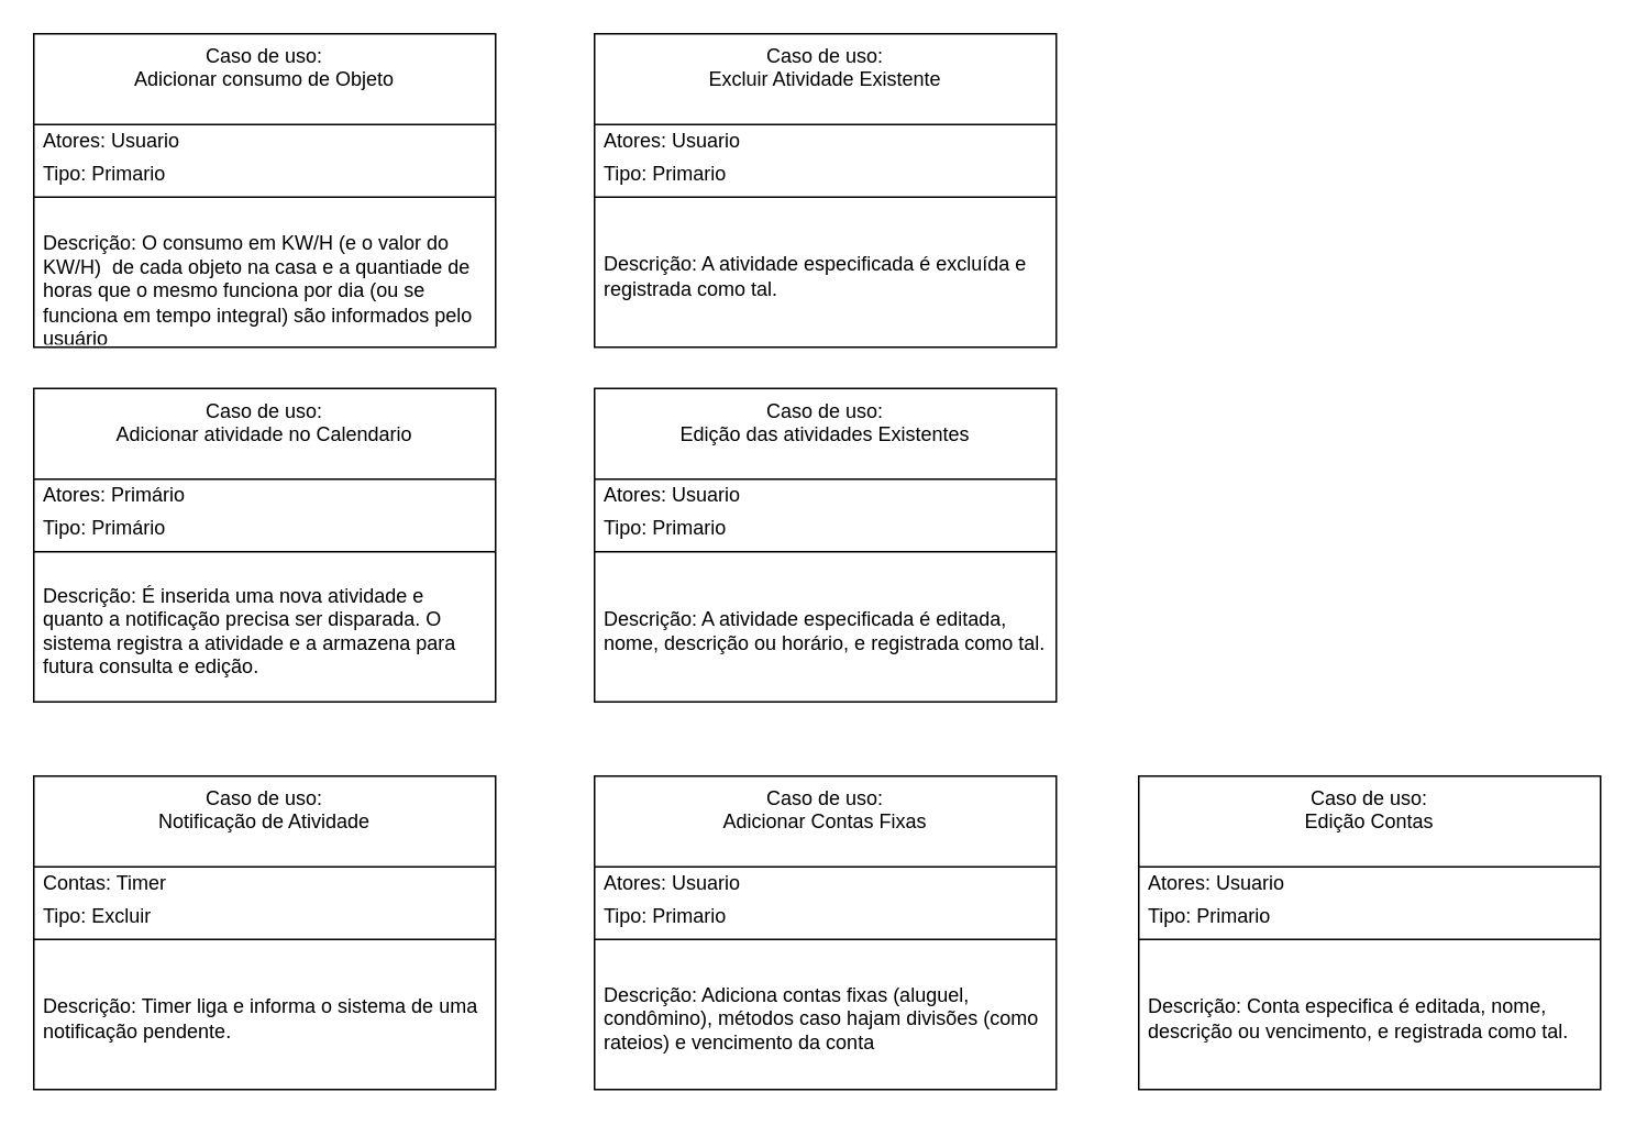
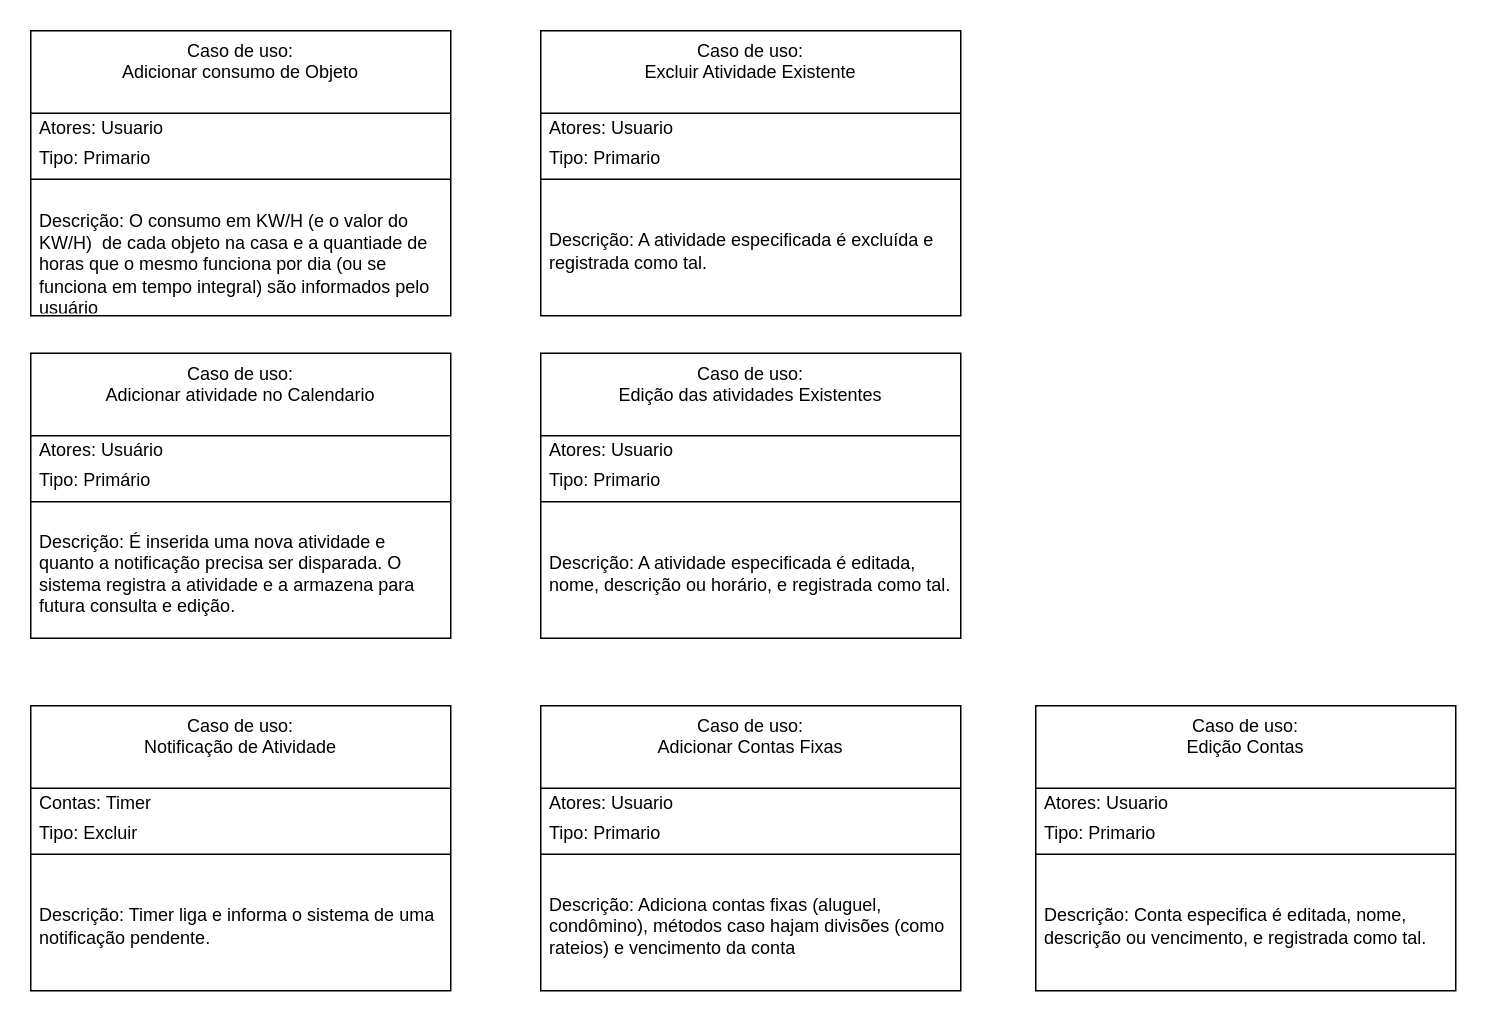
  <mxCell id="0" />
  <mxCell id="1" parent="0" />
  <mxCell id="2" value="Caso de uso:&lt;br&gt;Adicionar consumo de Objeto" style="swimlane;fontStyle=0;align=center;verticalAlign=top;childLayout=stackLayout;horizontal=1;startSize=55;horizontalStack=0;resizeParent=1;resizeParentMax=0;resizeLast=0;collapsible=0;marginBottom=0;html=1;whiteSpace=wrap;" parent="1" vertex="1"><mxGeometry x="20" y="20" width="280" height="190" as="geometry" /></mxCell>
  <mxCell id="3" value="&lt;span style=&quot;&quot;&gt;Atores: Usuario&lt;/span&gt;" style="text;html=1;strokeColor=none;fillColor=none;align=left;verticalAlign=middle;spacingLeft=4;spacingRight=4;overflow=hidden;rotatable=0;points=[[0,0.5],[1,0.5]];portConstraint=eastwest;whiteSpace=wrap;" parent="2" vertex="1"><mxGeometry y="55" width="280" height="20" as="geometry" /></mxCell>
  <mxCell id="4" value="Tipo: Primario" style="text;html=1;strokeColor=none;fillColor=none;align=left;verticalAlign=middle;spacingLeft=4;spacingRight=4;overflow=hidden;rotatable=0;points=[[0,0.5],[1,0.5]];portConstraint=eastwest;whiteSpace=wrap;" parent="2" vertex="1"><mxGeometry y="75" width="280" height="20" as="geometry" /></mxCell>
  <mxCell id="5" value="" style="line;strokeWidth=1;fillColor=none;align=left;verticalAlign=middle;spacingTop=-1;spacingLeft=3;spacingRight=3;rotatable=0;labelPosition=right;points=[];portConstraint=eastwest;" parent="2" vertex="1"><mxGeometry y="95" width="280" height="8" as="geometry" /></mxCell>
  <mxCell id="6" value="&lt;br&gt;Descrição: O consumo em KW/H (e o valor do KW/H)&amp;nbsp; de cada objeto na casa e a quantiade de horas que o mesmo funciona por dia (ou se funciona em tempo integral) são informados pelo usuário&lt;div&gt;&lt;br&gt;&lt;/div&gt;" style="text;html=1;strokeColor=none;fillColor=none;align=left;verticalAlign=middle;spacingLeft=4;spacingRight=4;overflow=hidden;rotatable=0;points=[[0,0.5],[1,0.5]];portConstraint=eastwest;whiteSpace=wrap;" parent="2" vertex="1"><mxGeometry y="103" width="280" height="87" as="geometry" /></mxCell>
  <mxCell id="7" value="Caso de uso:&lt;br&gt;Adicionar atividade no Calendario" style="swimlane;fontStyle=0;align=center;verticalAlign=top;childLayout=stackLayout;horizontal=1;startSize=55;horizontalStack=0;resizeParent=1;resizeParentMax=0;resizeLast=0;collapsible=0;marginBottom=0;html=1;whiteSpace=wrap;" parent="1" vertex="1"><mxGeometry x="20" y="235" width="280" height="190" as="geometry" /></mxCell>
- <mxCell id="8" value="&lt;span style=&quot;&quot;&gt;Atores:&amp;nbsp;&lt;/span&gt;Primário" style="text;html=1;strokeColor=none;fillColor=none;align=left;verticalAlign=middle;spacingLeft=4;spacingRight=4;overflow=hidden;rotatable=0;points=[[0,0.5],[1,0.5]];portConstraint=eastwest;whiteSpace=wrap;" parent="7" vertex="1"><mxGeometry y="55" width="280" height="20" as="geometry" /></mxCell>
+ <mxCell id="8" value="&lt;span style=&quot;&quot;&gt;Atores:&amp;nbsp;&lt;/span&gt;Usuário" style="text;html=1;strokeColor=none;fillColor=none;align=left;verticalAlign=middle;spacingLeft=4;spacingRight=4;overflow=hidden;rotatable=0;points=[[0,0.5],[1,0.5]];portConstraint=eastwest;whiteSpace=wrap;" parent="7" vertex="1"><mxGeometry y="55" width="280" height="20" as="geometry" /></mxCell>
  <mxCell id="9" value="Tipo: Primário" style="text;html=1;strokeColor=none;fillColor=none;align=left;verticalAlign=middle;spacingLeft=4;spacingRight=4;overflow=hidden;rotatable=0;points=[[0,0.5],[1,0.5]];portConstraint=eastwest;whiteSpace=wrap;" parent="7" vertex="1"><mxGeometry y="75" width="280" height="20" as="geometry" /></mxCell>
  <mxCell id="10" value="" style="line;strokeWidth=1;fillColor=none;align=left;verticalAlign=middle;spacingTop=-1;spacingLeft=3;spacingRight=3;rotatable=0;labelPosition=right;points=[];portConstraint=eastwest;" parent="7" vertex="1"><mxGeometry y="95" width="280" height="8" as="geometry" /></mxCell>
  <mxCell id="11" value="Descrição: É inserida uma nova atividade e quanto a notificação precisa ser disparada. O sistema registra a atividade e a armazena para futura consulta e edição." style="text;html=1;strokeColor=none;fillColor=none;align=left;verticalAlign=middle;spacingLeft=4;spacingRight=4;overflow=hidden;rotatable=0;points=[[0,0.5],[1,0.5]];portConstraint=eastwest;whiteSpace=wrap;" parent="7" vertex="1"><mxGeometry y="103" width="280" height="87" as="geometry" /></mxCell>
  <mxCell id="12" value="Caso de uso:&lt;br&gt;Notificação de Atividade" style="swimlane;fontStyle=0;align=center;verticalAlign=top;childLayout=stackLayout;horizontal=1;startSize=55;horizontalStack=0;resizeParent=1;resizeParentMax=0;resizeLast=0;collapsible=0;marginBottom=0;html=1;whiteSpace=wrap;" parent="1" vertex="1"><mxGeometry x="20" y="470" width="280" height="190" as="geometry" /></mxCell>
  <mxCell id="13" value="&lt;span style=&quot;&quot;&gt;Contas: Timer&lt;/span&gt;" style="text;html=1;strokeColor=none;fillColor=none;align=left;verticalAlign=middle;spacingLeft=4;spacingRight=4;overflow=hidden;rotatable=0;points=[[0,0.5],[1,0.5]];portConstraint=eastwest;whiteSpace=wrap;" parent="12" vertex="1"><mxGeometry y="55" width="280" height="20" as="geometry" /></mxCell>
  <mxCell id="14" value="Tipo: Excluir" style="text;html=1;strokeColor=none;fillColor=none;align=left;verticalAlign=middle;spacingLeft=4;spacingRight=4;overflow=hidden;rotatable=0;points=[[0,0.5],[1,0.5]];portConstraint=eastwest;whiteSpace=wrap;" parent="12" vertex="1"><mxGeometry y="75" width="280" height="20" as="geometry" /></mxCell>
  <mxCell id="15" value="" style="line;strokeWidth=1;fillColor=none;align=left;verticalAlign=middle;spacingTop=-1;spacingLeft=3;spacingRight=3;rotatable=0;labelPosition=right;points=[];portConstraint=eastwest;" parent="12" vertex="1"><mxGeometry y="95" width="280" height="8" as="geometry" /></mxCell>
  <mxCell id="16" value="Descrição: Timer liga e informa o sistema de uma notificação pendente." style="text;html=1;strokeColor=none;fillColor=none;align=left;verticalAlign=middle;spacingLeft=4;spacingRight=4;overflow=hidden;rotatable=0;points=[[0,0.5],[1,0.5]];portConstraint=eastwest;whiteSpace=wrap;" parent="12" vertex="1"><mxGeometry y="103" width="280" height="87" as="geometry" /></mxCell>
  <mxCell id="17" value="Caso de uso:&lt;br&gt;Excluir Atividade Existente" style="swimlane;fontStyle=0;align=center;verticalAlign=top;childLayout=stackLayout;horizontal=1;startSize=55;horizontalStack=0;resizeParent=1;resizeParentMax=0;resizeLast=0;collapsible=0;marginBottom=0;html=1;whiteSpace=wrap;" parent="1" vertex="1"><mxGeometry x="360" y="20" width="280" height="190" as="geometry" /></mxCell>
  <mxCell id="18" value="&lt;span style=&quot;&quot;&gt;Atores: Usuario&lt;/span&gt;" style="text;html=1;strokeColor=none;fillColor=none;align=left;verticalAlign=middle;spacingLeft=4;spacingRight=4;overflow=hidden;rotatable=0;points=[[0,0.5],[1,0.5]];portConstraint=eastwest;whiteSpace=wrap;" parent="17" vertex="1"><mxGeometry y="55" width="280" height="20" as="geometry" /></mxCell>
  <mxCell id="19" value="Tipo: Primario" style="text;html=1;strokeColor=none;fillColor=none;align=left;verticalAlign=middle;spacingLeft=4;spacingRight=4;overflow=hidden;rotatable=0;points=[[0,0.5],[1,0.5]];portConstraint=eastwest;whiteSpace=wrap;" parent="17" vertex="1"><mxGeometry y="75" width="280" height="20" as="geometry" /></mxCell>
  <mxCell id="20" value="" style="line;strokeWidth=1;fillColor=none;align=left;verticalAlign=middle;spacingTop=-1;spacingLeft=3;spacingRight=3;rotatable=0;labelPosition=right;points=[];portConstraint=eastwest;" parent="17" vertex="1"><mxGeometry y="95" width="280" height="8" as="geometry" /></mxCell>
  <mxCell id="21" value="Descrição: A atividade especificada é excluída e registrada como tal." style="text;html=1;strokeColor=none;fillColor=none;align=left;verticalAlign=middle;spacingLeft=4;spacingRight=4;overflow=hidden;rotatable=0;points=[[0,0.5],[1,0.5]];portConstraint=eastwest;whiteSpace=wrap;" parent="17" vertex="1"><mxGeometry y="103" width="280" height="87" as="geometry" /></mxCell>
  <mxCell id="22" value="Caso de uso:&lt;br&gt;Edição das atividades Existentes" style="swimlane;fontStyle=0;align=center;verticalAlign=top;childLayout=stackLayout;horizontal=1;startSize=55;horizontalStack=0;resizeParent=1;resizeParentMax=0;resizeLast=0;collapsible=0;marginBottom=0;html=1;whiteSpace=wrap;" parent="1" vertex="1"><mxGeometry x="360" y="235" width="280" height="190" as="geometry" /></mxCell>
  <mxCell id="23" value="&lt;span style=&quot;&quot;&gt;Atores: Usuario&lt;/span&gt;" style="text;html=1;strokeColor=none;fillColor=none;align=left;verticalAlign=middle;spacingLeft=4;spacingRight=4;overflow=hidden;rotatable=0;points=[[0,0.5],[1,0.5]];portConstraint=eastwest;whiteSpace=wrap;" parent="22" vertex="1"><mxGeometry y="55" width="280" height="20" as="geometry" /></mxCell>
  <mxCell id="24" value="Tipo: Primario" style="text;html=1;strokeColor=none;fillColor=none;align=left;verticalAlign=middle;spacingLeft=4;spacingRight=4;overflow=hidden;rotatable=0;points=[[0,0.5],[1,0.5]];portConstraint=eastwest;whiteSpace=wrap;" parent="22" vertex="1"><mxGeometry y="75" width="280" height="20" as="geometry" /></mxCell>
  <mxCell id="25" value="" style="line;strokeWidth=1;fillColor=none;align=left;verticalAlign=middle;spacingTop=-1;spacingLeft=3;spacingRight=3;rotatable=0;labelPosition=right;points=[];portConstraint=eastwest;" parent="22" vertex="1"><mxGeometry y="95" width="280" height="8" as="geometry" /></mxCell>
  <mxCell id="26" value="Descrição: A atividade especificada é editada, nome, descrição ou horário, e registrada como tal." style="text;html=1;strokeColor=none;fillColor=none;align=left;verticalAlign=middle;spacingLeft=4;spacingRight=4;overflow=hidden;rotatable=0;points=[[0,0.5],[1,0.5]];portConstraint=eastwest;whiteSpace=wrap;" parent="22" vertex="1"><mxGeometry y="103" width="280" height="87" as="geometry" /></mxCell>
  <mxCell id="27" value="Caso de uso:&lt;br&gt;Adicionar Contas Fixas" style="swimlane;fontStyle=0;align=center;verticalAlign=top;childLayout=stackLayout;horizontal=1;startSize=55;horizontalStack=0;resizeParent=1;resizeParentMax=0;resizeLast=0;collapsible=0;marginBottom=0;html=1;whiteSpace=wrap;" vertex="1" parent="1"><mxGeometry x="360" y="470" width="280" height="190" as="geometry" /></mxCell>
  <mxCell id="28" value="&lt;span style=&quot;&quot;&gt;Atores: Usuario&lt;/span&gt;" style="text;html=1;strokeColor=none;fillColor=none;align=left;verticalAlign=middle;spacingLeft=4;spacingRight=4;overflow=hidden;rotatable=0;points=[[0,0.5],[1,0.5]];portConstraint=eastwest;whiteSpace=wrap;" vertex="1" parent="27"><mxGeometry y="55" width="280" height="20" as="geometry" /></mxCell>
  <mxCell id="29" value="Tipo: Primario" style="text;html=1;strokeColor=none;fillColor=none;align=left;verticalAlign=middle;spacingLeft=4;spacingRight=4;overflow=hidden;rotatable=0;points=[[0,0.5],[1,0.5]];portConstraint=eastwest;whiteSpace=wrap;" vertex="1" parent="27"><mxGeometry y="75" width="280" height="20" as="geometry" /></mxCell>
  <mxCell id="30" value="" style="line;strokeWidth=1;fillColor=none;align=left;verticalAlign=middle;spacingTop=-1;spacingLeft=3;spacingRight=3;rotatable=0;labelPosition=right;points=[];portConstraint=eastwest;" vertex="1" parent="27"><mxGeometry y="95" width="280" height="8" as="geometry" /></mxCell>
  <mxCell id="31" value="&lt;br&gt;Descrição: Adiciona contas fixas (aluguel, condômino), métodos caso hajam divisões (como rateios) e vencimento da conta&lt;div&gt;&lt;br&gt;&lt;/div&gt;" style="text;html=1;strokeColor=none;fillColor=none;align=left;verticalAlign=middle;spacingLeft=4;spacingRight=4;overflow=hidden;rotatable=0;points=[[0,0.5],[1,0.5]];portConstraint=eastwest;whiteSpace=wrap;" vertex="1" parent="27"><mxGeometry y="103" width="280" height="87" as="geometry" /></mxCell>
  <mxCell id="32" value="Caso de uso:&lt;br&gt;Edição Contas" style="swimlane;fontStyle=0;align=center;verticalAlign=top;childLayout=stackLayout;horizontal=1;startSize=55;horizontalStack=0;resizeParent=1;resizeParentMax=0;resizeLast=0;collapsible=0;marginBottom=0;html=1;whiteSpace=wrap;" vertex="1" parent="1"><mxGeometry x="690" y="470" width="280" height="190" as="geometry" /></mxCell>
  <mxCell id="33" value="&lt;span style=&quot;&quot;&gt;Atores: Usuario&lt;/span&gt;" style="text;html=1;strokeColor=none;fillColor=none;align=left;verticalAlign=middle;spacingLeft=4;spacingRight=4;overflow=hidden;rotatable=0;points=[[0,0.5],[1,0.5]];portConstraint=eastwest;whiteSpace=wrap;" vertex="1" parent="32"><mxGeometry y="55" width="280" height="20" as="geometry" /></mxCell>
  <mxCell id="34" value="Tipo: Primario" style="text;html=1;strokeColor=none;fillColor=none;align=left;verticalAlign=middle;spacingLeft=4;spacingRight=4;overflow=hidden;rotatable=0;points=[[0,0.5],[1,0.5]];portConstraint=eastwest;whiteSpace=wrap;" vertex="1" parent="32"><mxGeometry y="75" width="280" height="20" as="geometry" /></mxCell>
  <mxCell id="35" value="" style="line;strokeWidth=1;fillColor=none;align=left;verticalAlign=middle;spacingTop=-1;spacingLeft=3;spacingRight=3;rotatable=0;labelPosition=right;points=[];portConstraint=eastwest;" vertex="1" parent="32"><mxGeometry y="95" width="280" height="8" as="geometry" /></mxCell>
  <mxCell id="36" value="Descrição: Conta especifica é editada, nome, descrição ou vencimento, e registrada como tal." style="text;html=1;strokeColor=none;fillColor=none;align=left;verticalAlign=middle;spacingLeft=4;spacingRight=4;overflow=hidden;rotatable=0;points=[[0,0.5],[1,0.5]];portConstraint=eastwest;whiteSpace=wrap;" vertex="1" parent="32"><mxGeometry y="103" width="280" height="87" as="geometry" /></mxCell>
